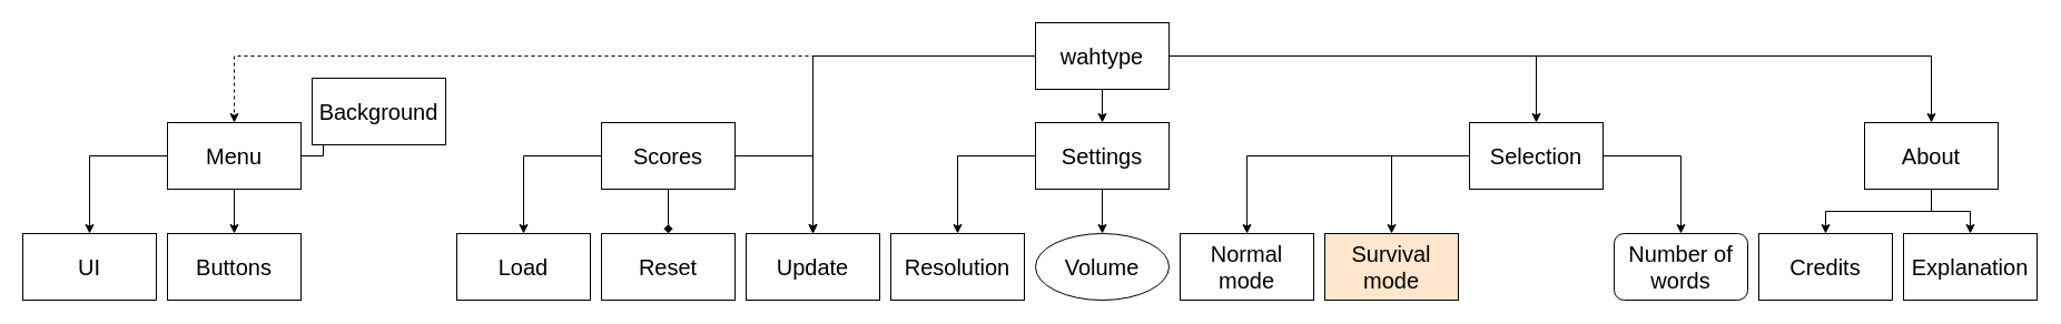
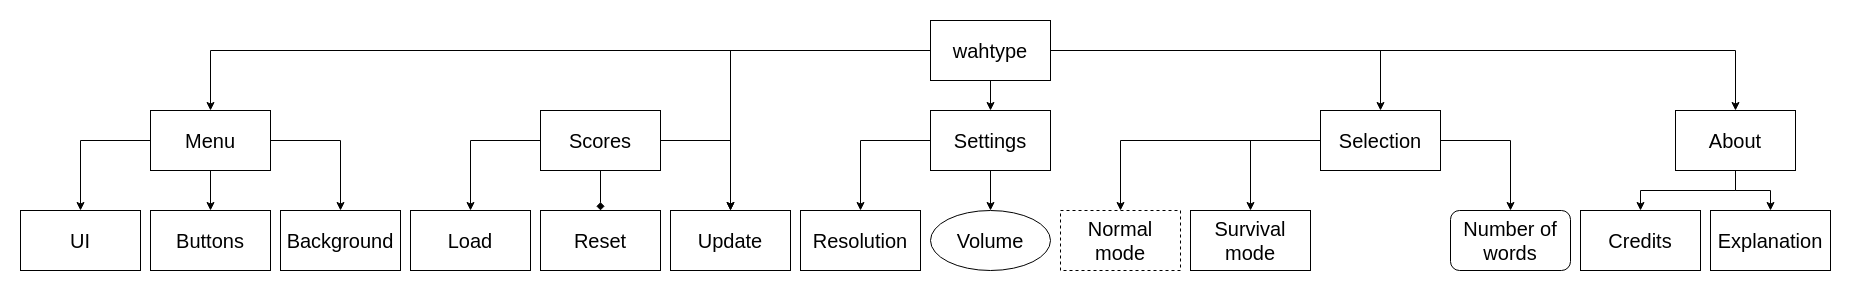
  <mxCell id="0" />
  <mxCell id="1" parent="0" />
- <mxCell id="2" value="" style="edgeStyle=orthogonalEdgeStyle;rounded=0;orthogonalLoop=1;jettySize=auto;html=1;dashed=1;" parent="1" source="7" target="11" edge="1"><mxGeometry relative="1" as="geometry" /></mxCell>
+ <mxCell id="2" value="" style="edgeStyle=orthogonalEdgeStyle;rounded=0;orthogonalLoop=1;jettySize=auto;html=1;" parent="1" source="7" target="11" edge="1"><mxGeometry relative="1" as="geometry" /></mxCell>
  <mxCell id="3" value="" style="edgeStyle=orthogonalEdgeStyle;rounded=0;orthogonalLoop=1;jettySize=auto;html=1;" parent="1" source="7" target="30" edge="1"><mxGeometry relative="1" as="geometry" /></mxCell>
  <mxCell id="4" value="" style="edgeStyle=orthogonalEdgeStyle;rounded=0;orthogonalLoop=1;jettySize=auto;html=1;" parent="1" source="7" target="18" edge="1"><mxGeometry relative="1" as="geometry" /></mxCell>
  <mxCell id="5" style="edgeStyle=orthogonalEdgeStyle;rounded=0;orthogonalLoop=1;jettySize=auto;html=1;" parent="1" source="7" target="22" edge="1"><mxGeometry relative="1" as="geometry" /></mxCell>
  <mxCell id="6" style="edgeStyle=orthogonalEdgeStyle;rounded=0;orthogonalLoop=1;jettySize=auto;html=1;" parent="1" source="7" target="25" edge="1"><mxGeometry relative="1" as="geometry" /></mxCell>
  <mxCell id="7" value="&lt;font style=&quot;font-size: 20px;&quot;&gt;wahtype&lt;/font&gt;" style="rounded=0;whiteSpace=wrap;html=1;" parent="1" vertex="1"><mxGeometry x="930" y="20" width="120" height="60" as="geometry" /></mxCell>
  <mxCell id="8" value="" style="edgeStyle=orthogonalEdgeStyle;rounded=0;orthogonalLoop=1;jettySize=auto;html=1;" parent="1" source="11" target="26" edge="1"><mxGeometry relative="1" as="geometry" /></mxCell>
  <mxCell id="9" style="edgeStyle=orthogonalEdgeStyle;rounded=0;orthogonalLoop=1;jettySize=auto;html=1;" parent="1" source="11" target="27" edge="1"><mxGeometry relative="1" as="geometry" /></mxCell>
  <mxCell id="10" style="edgeStyle=orthogonalEdgeStyle;rounded=0;orthogonalLoop=1;jettySize=auto;html=1;" parent="1" source="11" target="28" edge="1"><mxGeometry relative="1" as="geometry" /></mxCell>
  <mxCell id="11" value="&lt;font style=&quot;font-size: 20px;&quot;&gt;Menu&lt;/font&gt;" style="rounded=0;whiteSpace=wrap;html=1;" parent="1" vertex="1"><mxGeometry x="150" y="110" width="120" height="60" as="geometry" /></mxCell>
  <mxCell id="12" style="edgeStyle=orthogonalEdgeStyle;rounded=0;orthogonalLoop=1;jettySize=auto;html=1;" parent="1" source="15" target="29" edge="1"><mxGeometry relative="1" as="geometry" /></mxCell>
  <mxCell id="13" style="edgeStyle=orthogonalEdgeStyle;rounded=0;orthogonalLoop=1;jettySize=auto;html=1;" parent="1" source="15" target="30" edge="1"><mxGeometry relative="1" as="geometry" /></mxCell>
  <mxCell id="14" style="edgeStyle=orthogonalEdgeStyle;rounded=0;orthogonalLoop=1;jettySize=auto;html=1;endArrow=diamond;" parent="1" source="15" target="31" edge="1"><mxGeometry relative="1" as="geometry" /></mxCell>
  <mxCell id="15" value="Scores" style="rounded=0;whiteSpace=wrap;html=1;fontSize=20;" parent="1" vertex="1"><mxGeometry x="540" y="110" width="120" height="60" as="geometry" /></mxCell>
  <mxCell id="16" value="" style="edgeStyle=orthogonalEdgeStyle;rounded=0;orthogonalLoop=1;jettySize=auto;html=1;" parent="1" source="18" target="32" edge="1"><mxGeometry relative="1" as="geometry" /></mxCell>
  <mxCell id="17" style="edgeStyle=orthogonalEdgeStyle;rounded=0;orthogonalLoop=1;jettySize=auto;html=1;" parent="1" source="18" target="33" edge="1"><mxGeometry relative="1" as="geometry" /></mxCell>
  <mxCell id="18" value="Settings" style="rounded=0;whiteSpace=wrap;html=1;fontSize=20;" parent="1" vertex="1"><mxGeometry x="930" y="110" width="120" height="60" as="geometry" /></mxCell>
  <mxCell id="19" value="" style="edgeStyle=orthogonalEdgeStyle;rounded=0;orthogonalLoop=1;jettySize=auto;html=1;" parent="1" source="22" target="34" edge="1"><mxGeometry relative="1" as="geometry" /></mxCell>
  <mxCell id="20" value="" style="edgeStyle=orthogonalEdgeStyle;rounded=0;orthogonalLoop=1;jettySize=auto;html=1;" parent="1" source="22" target="35" edge="1"><mxGeometry relative="1" as="geometry" /></mxCell>
  <mxCell id="21" value="" style="edgeStyle=orthogonalEdgeStyle;rounded=0;orthogonalLoop=1;jettySize=auto;html=1;" edge="1" parent="1" source="22" target="38"><mxGeometry relative="1" as="geometry" /></mxCell>
  <mxCell id="22" value="Selection" style="rounded=0;whiteSpace=wrap;html=1;fontSize=20;" parent="1" vertex="1"><mxGeometry x="1320" y="110" width="120" height="60" as="geometry" /></mxCell>
  <mxCell id="23" value="" style="edgeStyle=orthogonalEdgeStyle;rounded=0;orthogonalLoop=1;jettySize=auto;html=1;" parent="1" source="25" target="36" edge="1"><mxGeometry relative="1" as="geometry" /></mxCell>
  <mxCell id="24" value="" style="edgeStyle=orthogonalEdgeStyle;rounded=0;orthogonalLoop=1;jettySize=auto;html=1;" parent="1" source="25" target="37" edge="1"><mxGeometry relative="1" as="geometry" /></mxCell>
  <mxCell id="25" value="About" style="rounded=0;whiteSpace=wrap;html=1;fontSize=20;" parent="1" vertex="1"><mxGeometry x="1675" y="110" width="120" height="60" as="geometry" /></mxCell>
  <mxCell id="26" value="UI" style="rounded=0;whiteSpace=wrap;html=1;fontSize=20;" parent="1" vertex="1"><mxGeometry x="20" y="210" width="120" height="60" as="geometry" /></mxCell>
  <mxCell id="27" value="Buttons" style="rounded=0;whiteSpace=wrap;html=1;fontSize=20;" parent="1" vertex="1"><mxGeometry x="150" y="210" width="120" height="60" as="geometry" /></mxCell>
- <mxCell id="28" value="Background" style="rounded=0;whiteSpace=wrap;html=1;fontSize=20;" parent="1" vertex="1"><mxGeometry x="280" y="70" width="120" height="60" as="geometry" /></mxCell>
+ <mxCell id="28" value="Background" style="rounded=0;whiteSpace=wrap;html=1;fontSize=20;" parent="1" vertex="1"><mxGeometry x="280" y="210" width="120" height="60" as="geometry" /></mxCell>
  <mxCell id="29" value="Load" style="rounded=0;whiteSpace=wrap;html=1;fontSize=20;" parent="1" vertex="1"><mxGeometry x="410" y="210" width="120" height="60" as="geometry" /></mxCell>
  <mxCell id="30" value="Update" style="rounded=0;whiteSpace=wrap;html=1;fontSize=20;" parent="1" vertex="1"><mxGeometry x="670" y="210" width="120" height="60" as="geometry" /></mxCell>
  <mxCell id="31" value="Reset" style="rounded=0;whiteSpace=wrap;html=1;fontSize=20;" parent="1" vertex="1"><mxGeometry x="540" y="210" width="120" height="60" as="geometry" /></mxCell>
  <mxCell id="32" value="Volume" style="ellipse;whiteSpace=wrap;html=1;fontSize=20;" parent="1" vertex="1"><mxGeometry x="930" y="210" width="120" height="60" as="geometry" /></mxCell>
  <mxCell id="33" value="Resolution" style="rounded=0;whiteSpace=wrap;html=1;fontSize=20;" parent="1" vertex="1"><mxGeometry x="800" y="210" width="120" height="60" as="geometry" /></mxCell>
- <mxCell id="34" value="Survival mode" style="rounded=0;whiteSpace=wrap;html=1;fontSize=20;fillColor=#ffe6cc;" parent="1" vertex="1"><mxGeometry x="1190" y="210" width="120" height="60" as="geometry" /></mxCell>
+ <mxCell id="34" value="Survival mode" style="rounded=0;whiteSpace=wrap;html=1;fontSize=20;" parent="1" vertex="1"><mxGeometry x="1190" y="210" width="120" height="60" as="geometry" /></mxCell>
  <mxCell id="35" value="Number of words" style="whiteSpace=wrap;html=1;fontSize=20;rounded=1;" parent="1" vertex="1"><mxGeometry x="1450" y="210" width="120" height="60" as="geometry" /></mxCell>
  <mxCell id="36" value="Credits" style="rounded=0;whiteSpace=wrap;html=1;fontSize=20;" parent="1" vertex="1"><mxGeometry x="1580" y="210" width="120" height="60" as="geometry" /></mxCell>
  <mxCell id="37" value="Explanation" style="rounded=0;whiteSpace=wrap;html=1;fontSize=20;" parent="1" vertex="1"><mxGeometry x="1710" y="210" width="120" height="60" as="geometry" /></mxCell>
- <mxCell id="38" value="Normal mode" style="rounded=0;whiteSpace=wrap;html=1;fontSize=20;" vertex="1" parent="1"><mxGeometry x="1060" y="210" width="120" height="60" as="geometry" /></mxCell>
+ <mxCell id="38" value="Normal mode" style="rounded=0;whiteSpace=wrap;html=1;fontSize=20;dashed=1;" vertex="1" parent="1"><mxGeometry x="1060" y="210" width="120" height="60" as="geometry" /></mxCell>
